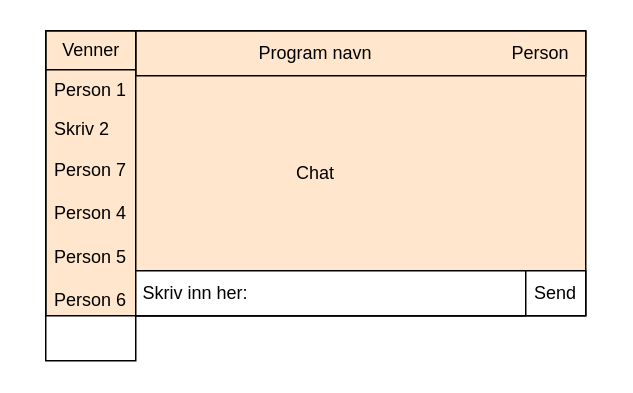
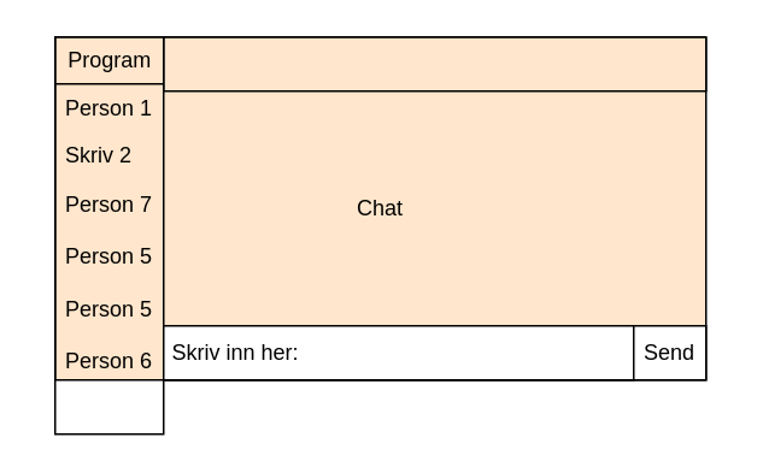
  <mxCell id="0" />
  <mxCell id="1" parent="0" />
  <mxCell id="2" value="Chat" style="whiteSpace=wrap;html=1;fillColor=#ffe6cc;" parent="1" vertex="1"><mxGeometry x="30" y="20" width="360" height="190" as="geometry" /></mxCell>
- <mxCell id="3" value="Venner" style="swimlane;fontStyle=0;childLayout=stackLayout;horizontal=1;startSize=26;fillColor=none;horizontalStack=0;resizeParent=1;resizeParentMax=0;resizeLast=0;collapsible=1;marginBottom=0;html=1;" vertex="1" parent="1"><mxGeometry x="30" y="20" width="60" height="220" as="geometry" /></mxCell>
+ <mxCell id="3" value="Program" style="swimlane;fontStyle=0;childLayout=stackLayout;horizontal=1;startSize=26;fillColor=none;horizontalStack=0;resizeParent=1;resizeParentMax=0;resizeLast=0;collapsible=1;marginBottom=0;html=1;" vertex="1" parent="1"><mxGeometry x="30" y="20" width="60" height="220" as="geometry" /></mxCell>
  <mxCell id="4" value="Person 1" style="text;strokeColor=none;fillColor=none;align=left;verticalAlign=top;spacingLeft=4;spacingRight=4;overflow=hidden;rotatable=0;points=[[0,0.5],[1,0.5]];portConstraint=eastwest;whiteSpace=wrap;html=1;" vertex="1" parent="3"><mxGeometry y="26" width="60" height="26" as="geometry" /></mxCell>
  <mxCell id="5" value="Skriv 2" style="text;strokeColor=none;fillColor=none;align=left;verticalAlign=top;spacingLeft=4;spacingRight=4;overflow=hidden;rotatable=0;points=[[0,0.5],[1,0.5]];portConstraint=eastwest;whiteSpace=wrap;html=1;" vertex="1" parent="3"><mxGeometry y="52" width="60" height="26" as="geometry" /></mxCell>
  <mxCell id="6" value="Person 7" style="text;html=1;strokeColor=none;fillColor=none;align=center;verticalAlign=middle;whiteSpace=wrap;rounded=0;" vertex="1" parent="3"><mxGeometry y="78" width="60" height="30" as="geometry" /></mxCell>
- <mxCell id="7" value="Person 4&lt;br&gt;&lt;br&gt;Person 5&lt;br&gt;&lt;br&gt;Person 6" style="text;strokeColor=none;fillColor=none;align=left;verticalAlign=top;spacingLeft=4;spacingRight=4;overflow=hidden;rotatable=0;points=[[0,0.5],[1,0.5]];portConstraint=eastwest;whiteSpace=wrap;html=1;" vertex="1" parent="3"><mxGeometry y="108" width="60" height="112" as="geometry" /></mxCell>
+ <mxCell id="7" value="Person 5&lt;br&gt;&lt;br&gt;Person 5&lt;br&gt;&lt;br&gt;Person 6" style="text;strokeColor=none;fillColor=none;align=left;verticalAlign=top;spacingLeft=4;spacingRight=4;overflow=hidden;rotatable=0;points=[[0,0.5],[1,0.5]];portConstraint=eastwest;whiteSpace=wrap;html=1;" vertex="1" parent="3"><mxGeometry y="108" width="60" height="112" as="geometry" /></mxCell>
  <mxCell id="8" value="" style="swimlane;startSize=0;" vertex="1" parent="1"><mxGeometry x="90" y="20" width="300" height="30" as="geometry" /></mxCell>
- <mxCell id="9" value="Person" style="text;html=1;strokeColor=none;fillColor=none;align=center;verticalAlign=middle;whiteSpace=wrap;rounded=0;" vertex="1" parent="1"><mxGeometry x="330" y="20" width="60" height="30" as="geometry" /></mxCell>
- <mxCell id="10" value="Program navn" style="text;html=1;strokeColor=none;fillColor=none;align=center;verticalAlign=middle;whiteSpace=wrap;rounded=0;" vertex="1" parent="1"><mxGeometry x="120" y="20" width="180" height="30" as="geometry" /></mxCell>
  <mxCell id="11" value="" style="rounded=0;whiteSpace=wrap;html=1;" vertex="1" parent="1"><mxGeometry x="90" y="180" width="300" height="30" as="geometry" /></mxCell>
  <mxCell id="12" value="" style="rounded=0;whiteSpace=wrap;html=1;" vertex="1" parent="1"><mxGeometry x="90" y="180" width="260" height="30" as="geometry" /></mxCell>
  <mxCell id="13" value="Skriv inn her:" style="text;html=1;strokeColor=none;fillColor=none;align=center;verticalAlign=middle;whiteSpace=wrap;rounded=0;" vertex="1" parent="1"><mxGeometry x="20" y="180" width="220" height="30" as="geometry" /></mxCell>
  <mxCell id="14" value="Send" style="text;html=1;strokeColor=none;fillColor=none;align=center;verticalAlign=middle;whiteSpace=wrap;rounded=0;" vertex="1" parent="1"><mxGeometry x="340" y="180" width="60" height="30" as="geometry" /></mxCell>
